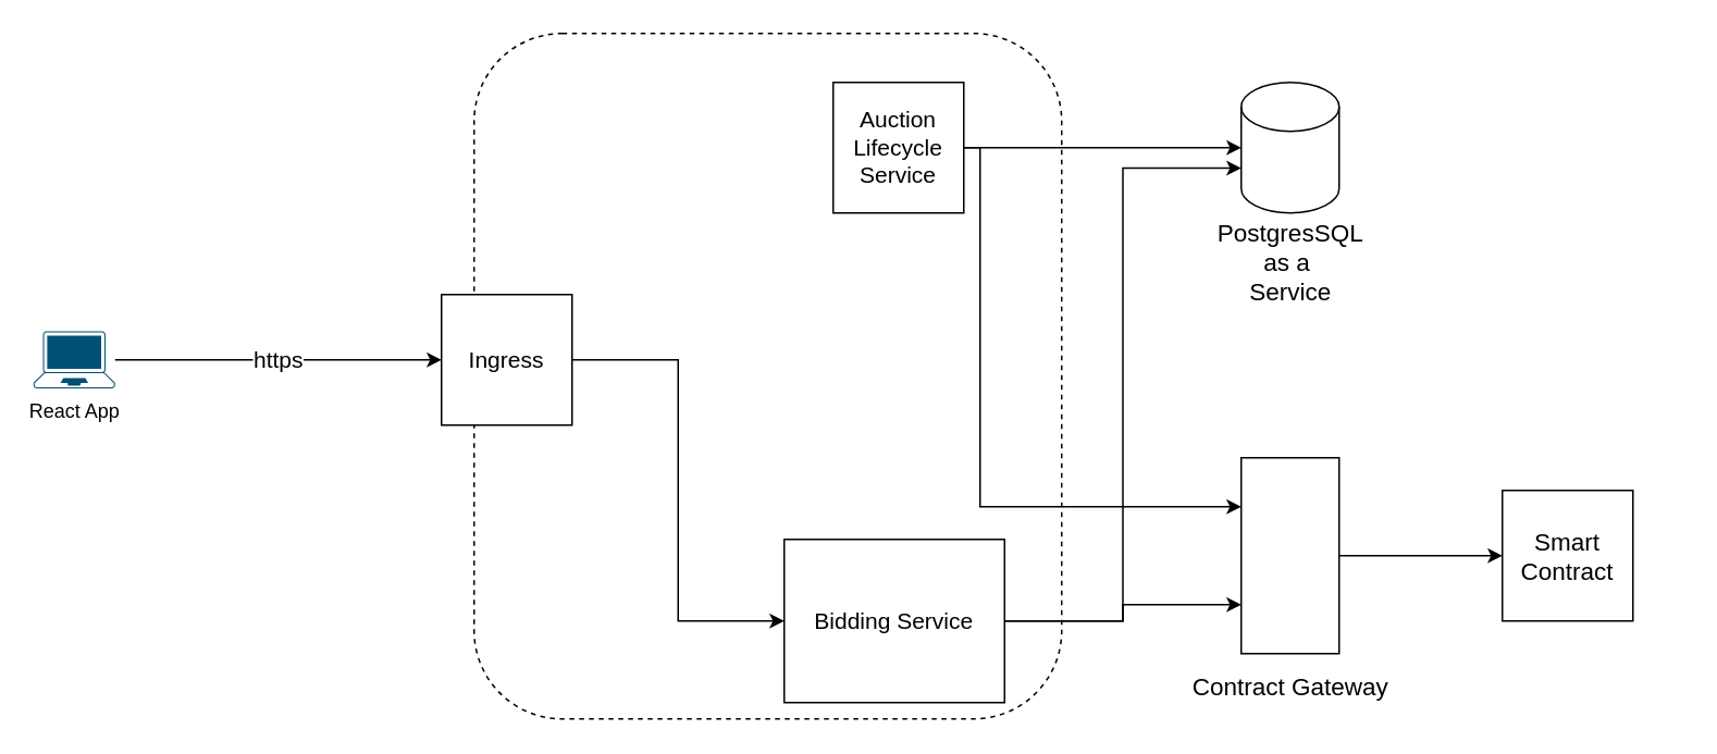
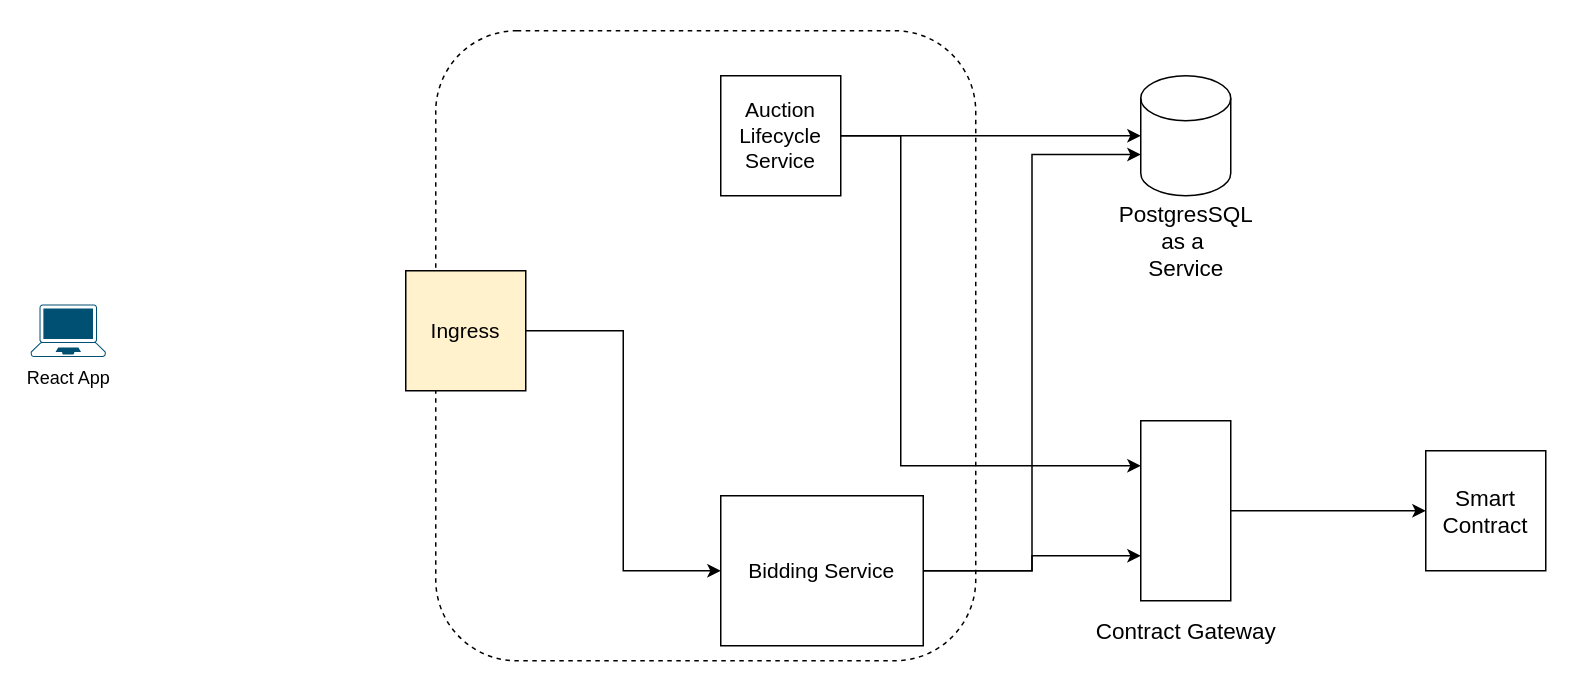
  <mxCell id="0" />
  <mxCell id="1" parent="0" />
  <mxCell id="2" value="" style="rounded=1;whiteSpace=wrap;html=1;dashed=1;fillColor=none;" vertex="1" parent="1"><mxGeometry x="290" y="20" width="360" height="420" as="geometry" /></mxCell>
  <mxCell id="3" style="edgeStyle=orthogonalEdgeStyle;rounded=0;orthogonalLoop=1;jettySize=auto;html=1;exitX=1;exitY=0.5;exitDx=0;exitDy=0;entryX=0;entryY=0.5;entryDx=0;entryDy=0;" edge="1" parent="1" source="4" target="12"><mxGeometry relative="1" as="geometry" /></mxCell>
- <mxCell id="4" value="&lt;font style=&quot;font-size: 14px&quot;&gt;Ingress&lt;/font&gt;" style="whiteSpace=wrap;html=1;aspect=fixed;" vertex="1" parent="1"><mxGeometry x="270" y="180" width="80" height="80" as="geometry" /></mxCell>
- <mxCell id="5" value="&lt;font style=&quot;font-size: 14px&quot;&gt;https&lt;/font&gt;" style="edgeStyle=orthogonalEdgeStyle;rounded=0;orthogonalLoop=1;jettySize=auto;html=1;entryX=0;entryY=0.5;entryDx=0;entryDy=0;" edge="1" parent="1" source="6" target="4"><mxGeometry relative="1" as="geometry"><mxPoint x="150" y="220" as="targetPoint" /></mxGeometry></mxCell>
+ <mxCell id="4" value="&lt;font style=&quot;font-size: 14px&quot;&gt;Ingress&lt;/font&gt;" style="whiteSpace=wrap;html=1;aspect=fixed;fillColor=#fff2cc;" vertex="1" parent="1"><mxGeometry x="270" y="180" width="80" height="80" as="geometry" /></mxCell>
  <mxCell id="6" value="React App" style="points=[[0.13,0.02,0],[0.5,0,0],[0.87,0.02,0],[0.885,0.4,0],[0.985,0.985,0],[0.5,1,0],[0.015,0.985,0],[0.115,0.4,0]];verticalLabelPosition=bottom;html=1;verticalAlign=top;aspect=fixed;align=center;pointerEvents=1;shape=mxgraph.cisco19.laptop;fillColor=#005073;strokeColor=none;" vertex="1" parent="1"><mxGeometry x="20" y="202.5" width="50" height="35" as="geometry" /></mxCell>
  <mxCell id="7" style="edgeStyle=orthogonalEdgeStyle;rounded=0;orthogonalLoop=1;jettySize=auto;html=1;exitX=1;exitY=0.5;exitDx=0;exitDy=0;fontSize=15;" edge="1" parent="1" source="9" target="13"><mxGeometry relative="1" as="geometry" /></mxCell>
  <mxCell id="8" style="edgeStyle=orthogonalEdgeStyle;rounded=0;orthogonalLoop=1;jettySize=auto;html=1;exitX=1;exitY=0.5;exitDx=0;exitDy=0;entryX=0.25;entryY=1;entryDx=0;entryDy=0;fontSize=15;" edge="1" parent="1" source="9" target="15"><mxGeometry relative="1" as="geometry"><Array as="points"><mxPoint x="600" y="90" /><mxPoint x="600" y="310" /></Array></mxGeometry></mxCell>
- <mxCell id="9" value="&lt;font style=&quot;font-size: 14px&quot;&gt;Auction Lifecycle Service&lt;/font&gt;" style="whiteSpace=wrap;html=1;aspect=fixed;fillColor=#ffffff;" vertex="1" parent="1"><mxGeometry x="510" y="50" width="80" height="80" as="geometry" /></mxCell>
+ <mxCell id="9" value="&lt;font style=&quot;font-size: 14px&quot;&gt;Auction Lifecycle Service&lt;/font&gt;" style="whiteSpace=wrap;html=1;aspect=fixed;fillColor=#ffffff;" vertex="1" parent="1"><mxGeometry x="480" y="50" width="80" height="80" as="geometry" /></mxCell>
  <mxCell id="10" style="edgeStyle=orthogonalEdgeStyle;rounded=0;orthogonalLoop=1;jettySize=auto;html=1;exitX=1;exitY=0.5;exitDx=0;exitDy=0;entryX=0.75;entryY=1;entryDx=0;entryDy=0;fontSize=15;" edge="1" parent="1" source="12" target="15"><mxGeometry relative="1" as="geometry" /></mxCell>
  <mxCell id="11" style="edgeStyle=orthogonalEdgeStyle;rounded=0;orthogonalLoop=1;jettySize=auto;html=1;exitX=1;exitY=0.5;exitDx=0;exitDy=0;entryX=0;entryY=0;entryDx=0;entryDy=52.5;entryPerimeter=0;fontSize=15;" edge="1" parent="1" source="12" target="13"><mxGeometry relative="1" as="geometry" /></mxCell>
  <mxCell id="12" value="&lt;font style=&quot;font-size: 14px&quot;&gt;Bidding Service&lt;/font&gt;" style="whiteSpace=wrap;html=1;aspect=fixed;fillColor=#ffffff;" vertex="1" parent="1"><mxGeometry x="480" y="330" width="135" height="100" as="geometry" /></mxCell>
  <mxCell id="13" value="" style="shape=cylinder3;whiteSpace=wrap;html=1;boundedLbl=1;backgroundOutline=1;size=15;strokeWidth=1;fillColor=#ffffff;fontSize=15;" vertex="1" parent="1"><mxGeometry x="760" y="50" width="60" height="80" as="geometry" /></mxCell>
  <mxCell id="14" style="edgeStyle=orthogonalEdgeStyle;rounded=0;orthogonalLoop=1;jettySize=auto;html=1;exitX=0.5;exitY=0;exitDx=0;exitDy=0;fontSize=15;" edge="1" parent="1" source="15" target="18"><mxGeometry relative="1" as="geometry" /></mxCell>
  <mxCell id="15" value="" style="rounded=0;whiteSpace=wrap;html=1;strokeWidth=1;fillColor=#ffffff;fontSize=15;direction=south;" vertex="1" parent="1"><mxGeometry x="760" y="280" width="60" height="120" as="geometry" /></mxCell>
  <mxCell id="16" value="PostgresSQL&lt;br&gt;as a&amp;nbsp;&lt;br&gt;Service" style="text;html=1;align=center;verticalAlign=middle;resizable=0;points=[];autosize=1;fontSize=15;" vertex="1" parent="1"><mxGeometry x="740" y="130" width="100" height="60" as="geometry" /></mxCell>
  <mxCell id="17" value="Contract Gateway" style="text;html=1;align=center;verticalAlign=middle;resizable=0;points=[];autosize=1;fontSize=15;" vertex="1" parent="1"><mxGeometry x="720" y="410" width="140" height="20" as="geometry" /></mxCell>
- <mxCell id="18" value="Smart Contract" style="whiteSpace=wrap;html=1;aspect=fixed;strokeWidth=1;fillColor=#ffffff;fontSize=15;" vertex="1" parent="1"><mxGeometry x="920" y="300" width="80" height="80" as="geometry" /></mxCell>
+ <mxCell id="18" value="Smart Contract" style="whiteSpace=wrap;html=1;aspect=fixed;strokeWidth=1;fillColor=#ffffff;fontSize=15;" vertex="1" parent="1"><mxGeometry x="950" y="300" width="80" height="80" as="geometry" /></mxCell>
